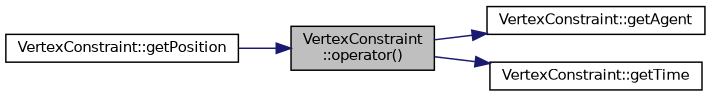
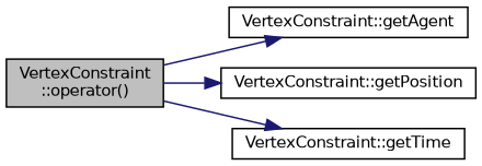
  digraph {
    rankdir=LR
    node [color=black fillcolor=white fontname=Helvetica fontsize=10 shape=record style=filled]
    edge [color=midnightblue fontname=Helvetica fontsize=10 labelfontname=Helvetica labelfontsize=10 style=solid]
    n1 [fillcolor=grey75 fontcolor=black height=0.2 label="VertexConstraint\l::operator()" width=0.4]
    n2 [height=0.2 label="VertexConstraint::getAgent" width=0.4]
    n3 [height=0.2 label="VertexConstraint::getPosition" width=0.4]
    n4 [height=0.2 label="VertexConstraint::getTime" width=0.4]
    n1 -> n2
-   n3 -> n1
+   n1 -> n3
    n1 -> n4
  }
